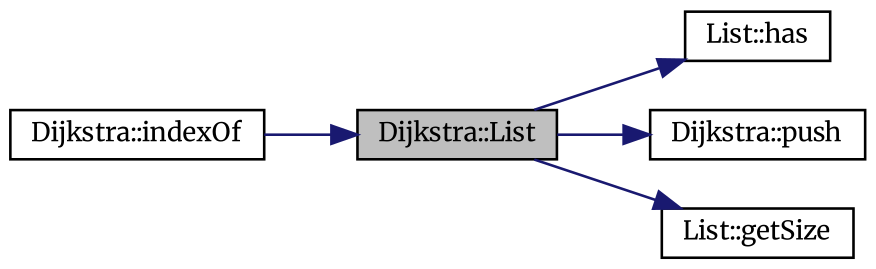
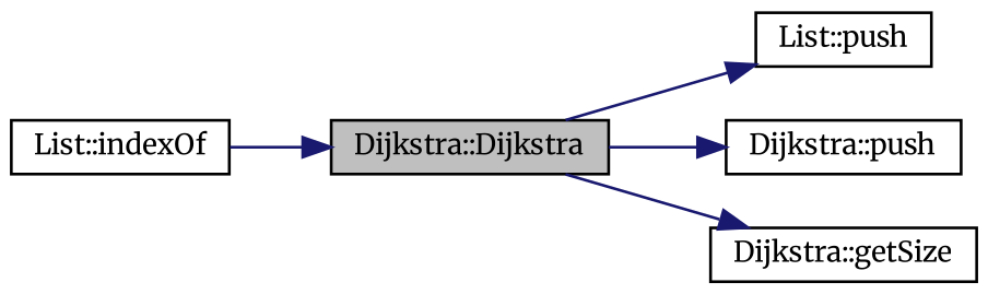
  digraph {
    fontname=Merriweather
    rankdir=LR
    node [color=black fillcolor=white fontname=Merriweather fontsize=10 shape=record style=filled]
    edge [color=midnightblue fontname=Merriweather fontsize=10 labelfontname=Helvetica labelfontsize=10 style=solid]
-   n1 [fillcolor=grey75 fontcolor=black height=0.2 label="Dijkstra::List" width=0.4]
-   n2 [height=0.2 label="List::has" width=0.4]
+   n1 [fillcolor=grey75 fontcolor=black height=0.2 label="Dijkstra::Dijkstra" width=0.4]
+   n2 [height=0.2 label="List::push" width=0.4]
    n3 [height=0.2 label="Dijkstra::push" width=0.4]
-   n4 [height=0.2 label="List::getSize" width=0.4]
-   n5 [height=0.2 label="Dijkstra::indexOf" width=0.4]
+   n4 [height=0.2 label="Dijkstra::getSize" width=0.4]
+   n5 [height=0.2 label="List::indexOf" width=0.4]
    n1 -> n2
    n1 -> n3
    n1 -> n4
    n5 -> n1
  }
